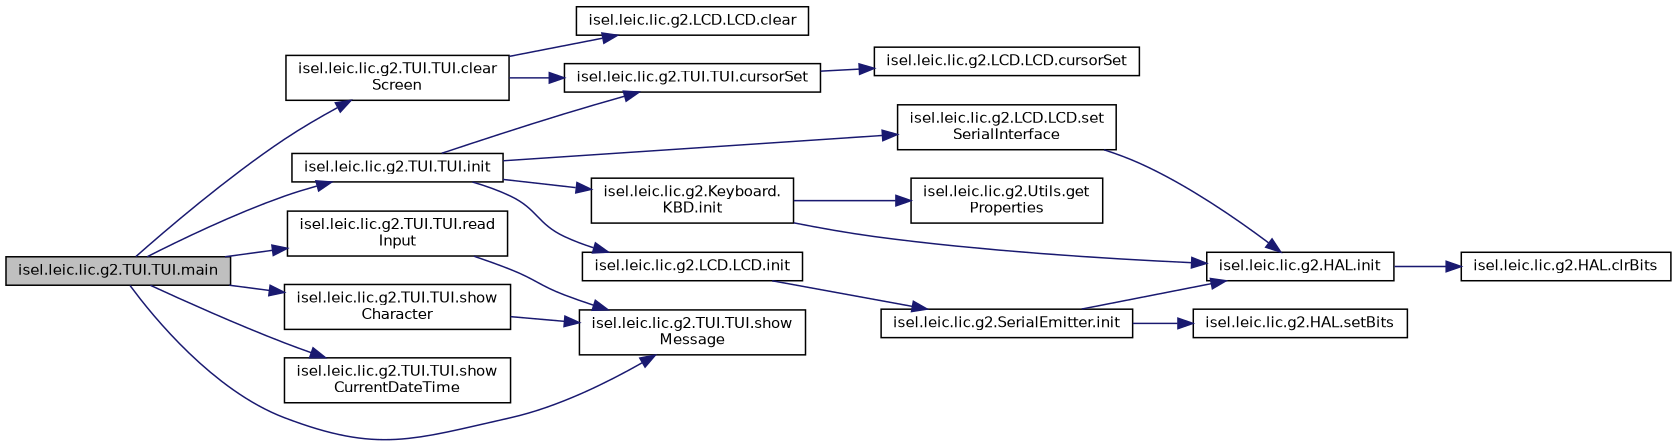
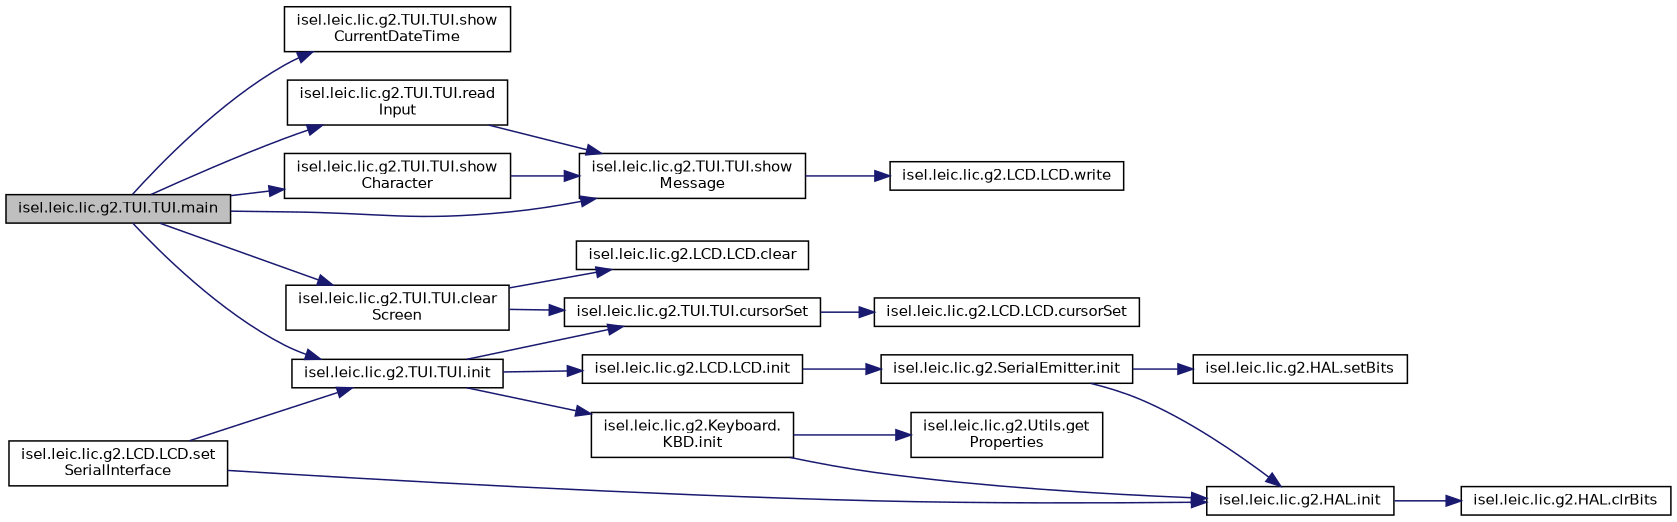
  digraph {
    rankdir=LR
    node [color=black fillcolor=white fontname=Helvetica fontsize=10 shape=record style=filled]
    edge [color=midnightblue fontname=Helvetica fontsize=10 labelfontname=Helvetica labelfontsize=10 style=solid]
    n1 [fillcolor=grey75 fontcolor=black height=0.2 label="isel.leic.lic.g2.TUI.TUI.main" width=0.4]
    n2 [height=0.2 label="isel.leic.lic.g2.TUI.TUI.clear\lScreen" width=0.4]
    n3 [height=0.2 label="isel.leic.lic.g2.TUI.TUI.init" width=0.4]
    n4 [height=0.2 label="isel.leic.lic.g2.TUI.TUI.read\lInput" width=0.4]
    n5 [height=0.2 label="isel.leic.lic.g2.TUI.TUI.show\lCharacter" width=0.4]
    n6 [height=0.2 label="isel.leic.lic.g2.TUI.TUI.show\lCurrentDateTime" width=0.4]
    n7 [height=0.2 label="isel.leic.lic.g2.TUI.TUI.show\lMessage" width=0.4]
    n8 [height=0.2 label="isel.leic.lic.g2.LCD.LCD.clear" width=0.4]
    n9 [height=0.2 label="isel.leic.lic.g2.TUI.TUI.cursorSet" width=0.4]
    n10 [height=0.2 label="isel.leic.lic.g2.Keyboard.\lKBD.init" width=0.4]
    n11 [height=0.2 label="isel.leic.lic.g2.LCD.LCD.init" width=0.4]
    n12 [height=0.2 label="isel.leic.lic.g2.LCD.LCD.set\lSerialInterface" width=0.4]
    n13 [height=0.2 label="isel.leic.lic.g2.LCD.LCD.cursorSet" width=0.4]
    n14 [height=0.2 label="isel.leic.lic.g2.Utils.get\lProperties" width=0.4]
    n15 [height=0.2 label="isel.leic.lic.g2.HAL.init" width=0.4]
    n16 [height=0.2 label="isel.leic.lic.g2.SerialEmitter.init" width=0.4]
    n17 [height=0.2 label="isel.leic.lic.g2.HAL.clrBits" width=0.4]
    n18 [height=0.2 label="isel.leic.lic.g2.HAL.setBits" width=0.4]
+   n19 [height=0.2 label="isel.leic.lic.g2.LCD.LCD.write" width=0.4]
    n1 -> n2
    n1 -> n3
    n1 -> n4
    n1 -> n5
    n1 -> n6
    n1 -> n7
    n2 -> n8
    n2 -> n9
    n3 -> n9
    n3 -> n10
    n3 -> n11
-   n3 -> n12
+   n12 -> n3
    n4 -> n7
    n5 -> n7
+   n7 -> n19
    n9 -> n13
    n10 -> n14
    n10 -> n15
    n11 -> n16
    n12 -> n15
    n15 -> n17
    n16 -> n15
    n16 -> n18
  }
